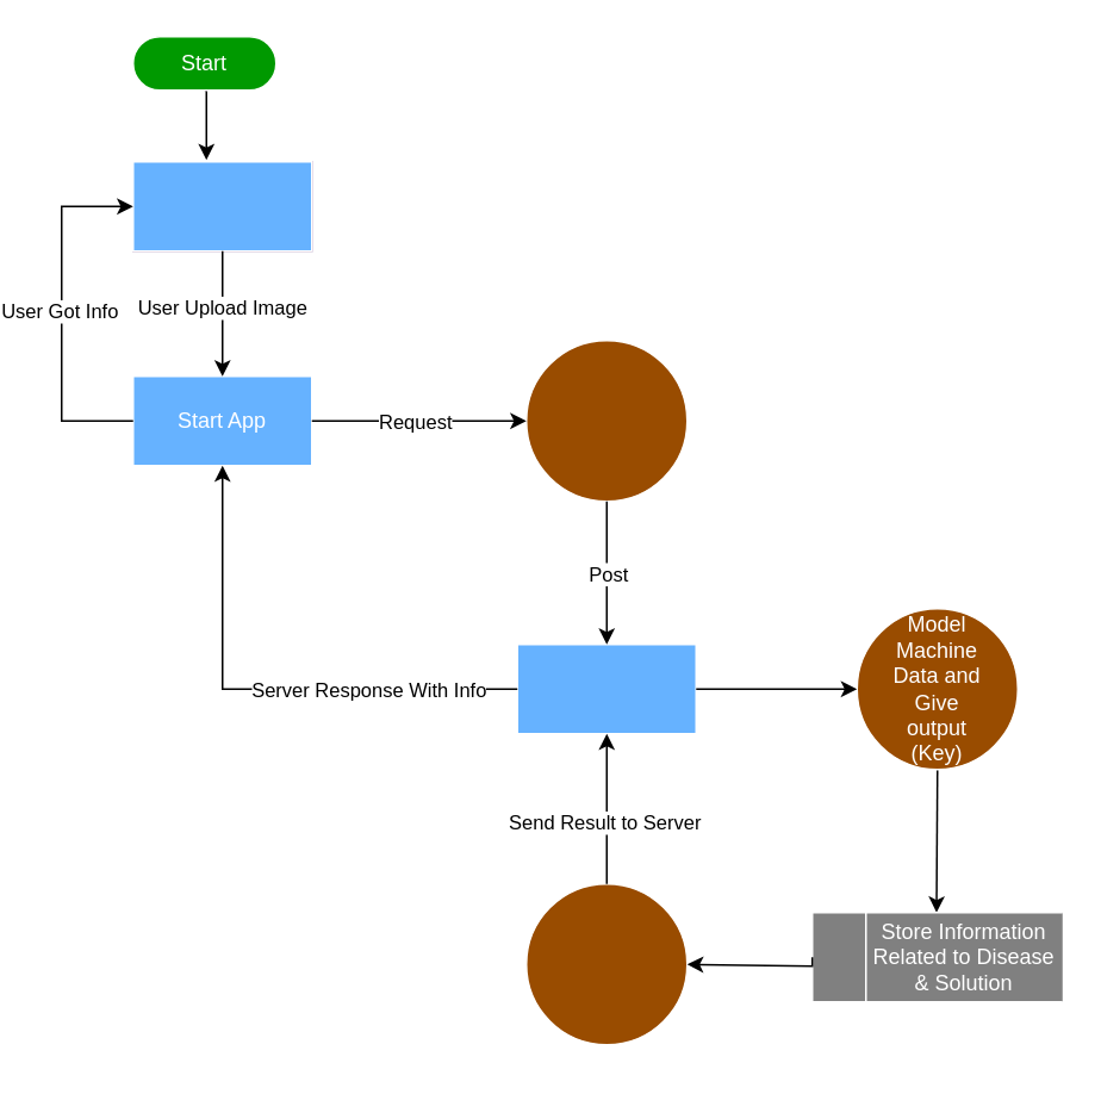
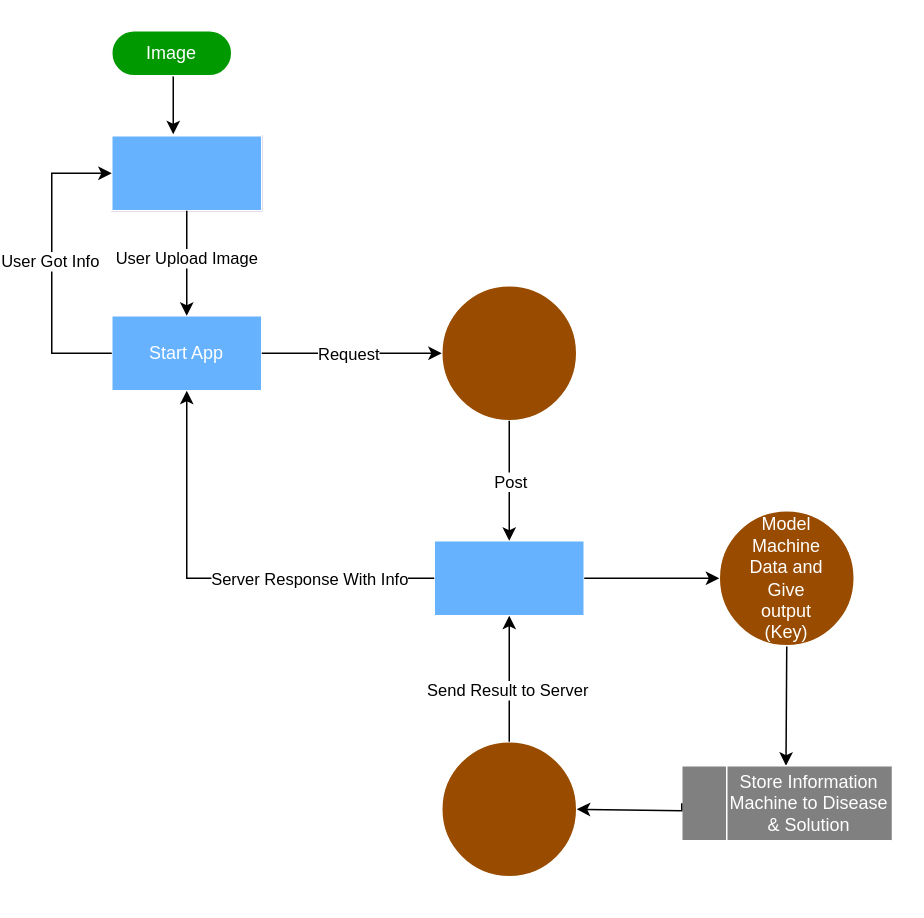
  <mxCell id="0" />
  <mxCell id="1" parent="0" />
  <mxCell id="2" value="" style="group;fillColor=#e1d5e7;strokeColor=#9673a6;" vertex="1" connectable="0" parent="1"><mxGeometry x="60" y="90" width="100" height="50" as="geometry" /></mxCell>
  <mxCell id="3" value="" style="html=1;dashed=0;whiteSpace=wrap;fillColor=#66B2FF;strokeColor=#FFFFFF;" vertex="1" parent="2"><mxGeometry width="100" height="50" as="geometry" /></mxCell>
  <mxCell id="4" value="" style="group" vertex="1" connectable="0" parent="1"><mxGeometry x="60" y="210" width="100" height="50" as="geometry" /></mxCell>
  <mxCell id="5" value="" style="html=1;dashed=0;whiteSpace=wrap;fillColor=#66B2FF;strokeColor=#FFFFFF;" vertex="1" parent="4"><mxGeometry width="100" height="50" as="geometry" /></mxCell>
  <mxCell id="6" value="&lt;font color=&quot;#ffffff&quot;&gt;Start App&lt;br&gt;&lt;/font&gt;" style="text;html=1;strokeColor=none;fillColor=none;align=center;verticalAlign=middle;whiteSpace=wrap;rounded=0;" vertex="1" parent="4"><mxGeometry x="20" y="10" width="60" height="30" as="geometry" /></mxCell>
  <mxCell id="7" style="edgeStyle=orthogonalEdgeStyle;rounded=0;orthogonalLoop=1;jettySize=auto;html=1;exitX=0.5;exitY=1;exitDx=0;exitDy=0;entryX=0.5;entryY=0;entryDx=0;entryDy=0;" edge="1" parent="1" source="3" target="5"><mxGeometry relative="1" as="geometry" /></mxCell>
  <mxCell id="8" value="User Upload Image" style="edgeLabel;html=1;align=center;verticalAlign=middle;resizable=0;points=[];" vertex="1" connectable="0" parent="7"><mxGeometry x="-0.114" y="-1" relative="1" as="geometry"><mxPoint as="offset" /></mxGeometry></mxCell>
  <mxCell id="9" value="" style="group" vertex="1" connectable="0" parent="1"><mxGeometry x="280" y="190" width="90" height="90" as="geometry" /></mxCell>
  <mxCell id="10" value="" style="shape=ellipse;html=1;dashed=0;whiteSpace=wrap;perimeter=ellipsePerimeter;strokeColor=#FFFFFF;fillColor=#994C00;" vertex="1" parent="9"><mxGeometry width="90" height="90" as="geometry" /></mxCell>
  <mxCell id="11" style="edgeStyle=orthogonalEdgeStyle;rounded=0;orthogonalLoop=1;jettySize=auto;html=1;exitX=1;exitY=0.5;exitDx=0;exitDy=0;entryX=0;entryY=0.5;entryDx=0;entryDy=0;" edge="1" parent="1" source="5" target="10"><mxGeometry relative="1" as="geometry" /></mxCell>
  <mxCell id="12" value="Post" style="edgeLabel;html=1;align=center;verticalAlign=middle;resizable=0;points=[];" vertex="1" connectable="0" parent="11"><mxGeometry x="-0.1" y="1" relative="1" as="geometry"><mxPoint as="offset" /></mxGeometry></mxCell>
  <mxCell id="13" value="Request" style="edgeLabel;html=1;align=center;verticalAlign=middle;resizable=0;points=[];" vertex="1" connectable="0" parent="11"><mxGeometry x="-0.058" relative="1" as="geometry"><mxPoint as="offset" /></mxGeometry></mxCell>
  <mxCell id="14" value="" style="group" vertex="1" connectable="0" parent="1"><mxGeometry x="275" y="360" width="100" height="50" as="geometry" /></mxCell>
  <mxCell id="15" value="" style="html=1;dashed=0;whiteSpace=wrap;fillColor=#66B2FF;strokeColor=#FFFFFF;" vertex="1" parent="14"><mxGeometry width="100" height="50" as="geometry" /></mxCell>
  <mxCell id="16" style="edgeStyle=orthogonalEdgeStyle;rounded=0;orthogonalLoop=1;jettySize=auto;html=1;exitX=0.5;exitY=1;exitDx=0;exitDy=0;entryX=0.5;entryY=0;entryDx=0;entryDy=0;" edge="1" parent="1" source="10" target="15"><mxGeometry relative="1" as="geometry" /></mxCell>
  <mxCell id="17" value="Post" style="edgeLabel;html=1;align=center;verticalAlign=middle;resizable=0;points=[];" vertex="1" connectable="0" parent="16"><mxGeometry x="0.006" relative="1" as="geometry"><mxPoint as="offset" /></mxGeometry></mxCell>
  <mxCell id="18" value="" style="group" vertex="1" connectable="0" parent="1"><mxGeometry x="465" y="340" width="90" height="90" as="geometry" /></mxCell>
  <mxCell id="19" style="edgeStyle=orthogonalEdgeStyle;rounded=0;orthogonalLoop=1;jettySize=auto;html=1;exitX=0.5;exitY=1;exitDx=0;exitDy=0;" edge="1" parent="18" source="20"><mxGeometry relative="1" as="geometry"><mxPoint x="44.5" y="170" as="targetPoint" /></mxGeometry></mxCell>
  <mxCell id="20" value="" style="shape=ellipse;html=1;dashed=0;whiteSpace=wrap;perimeter=ellipsePerimeter;strokeColor=#FFFFFF;fillColor=#994C00;" vertex="1" parent="18"><mxGeometry width="90" height="90" as="geometry" /></mxCell>
  <mxCell id="21" value="&lt;font color=&quot;#ffffff&quot;&gt;Model Machine Data and Give output (Key)&lt;br&gt;&lt;/font&gt;" style="text;html=1;strokeColor=none;fillColor=none;align=center;verticalAlign=middle;whiteSpace=wrap;rounded=0;" vertex="1" parent="18"><mxGeometry x="15" y="30" width="60" height="30" as="geometry" /></mxCell>
  <mxCell id="22" style="edgeStyle=orthogonalEdgeStyle;rounded=0;orthogonalLoop=1;jettySize=auto;html=1;entryX=0;entryY=0.5;entryDx=0;entryDy=0;exitX=1;exitY=0.5;exitDx=0;exitDy=0;" edge="1" parent="1" source="15" target="20"><mxGeometry relative="1" as="geometry"><mxPoint x="510" y="260" as="sourcePoint" /><Array as="points"><mxPoint x="400" y="385" /><mxPoint x="400" y="385" /></Array></mxGeometry></mxCell>
  <mxCell id="23" value="" style="group" vertex="1" connectable="0" parent="1"><mxGeometry x="440" y="510" width="140" height="50" as="geometry" /></mxCell>
  <mxCell id="24" value="" style="html=1;dashed=0;whiteSpace=wrap;shape=mxgraph.dfd.dataStoreID;align=left;spacingLeft=3;points=[[0,0],[0.5,0],[1,0],[0,0.5],[1,0.5],[0,1],[0.5,1],[1,1]];fillColor=#808080;strokeColor=#FFFFFF;" vertex="1" parent="23"><mxGeometry width="140" height="50" as="geometry" /></mxCell>
- <mxCell id="25" value="&lt;font color=&quot;#ffffff&quot;&gt;Store Information Related to Disease &amp;amp; Solution&lt;/font&gt;" style="text;html=1;strokeColor=none;fillColor=none;align=center;verticalAlign=middle;whiteSpace=wrap;rounded=0;" vertex="1" parent="23"><mxGeometry x="30" y="10" width="110" height="30" as="geometry" /></mxCell>
+ <mxCell id="25" value="&lt;font color=&quot;#ffffff&quot;&gt;Store Information Machine to Disease &amp;amp; Solution&lt;/font&gt;" style="text;html=1;strokeColor=none;fillColor=none;align=center;verticalAlign=middle;whiteSpace=wrap;rounded=0;" vertex="1" parent="23"><mxGeometry x="30" y="10" width="110" height="30" as="geometry" /></mxCell>
  <mxCell id="26" value="" style="group" vertex="1" connectable="0" parent="1"><mxGeometry x="280" y="500" width="90" height="90" as="geometry" /></mxCell>
  <mxCell id="27" value="" style="shape=ellipse;html=1;dashed=0;whiteSpace=wrap;perimeter=ellipsePerimeter;strokeColor=#FFFFFF;fillColor=#994C00;" vertex="1" parent="26"><mxGeometry y="-6" width="90" height="90" as="geometry" /></mxCell>
  <mxCell id="28" style="edgeStyle=orthogonalEdgeStyle;rounded=0;orthogonalLoop=1;jettySize=auto;html=1;entryX=0;entryY=0.5;entryDx=0;entryDy=0;" edge="1" parent="1" target="3"><mxGeometry relative="1" as="geometry"><mxPoint x="60" y="235" as="sourcePoint" /><Array as="points"><mxPoint x="20" y="235" /><mxPoint x="20" y="115" /></Array></mxGeometry></mxCell>
  <mxCell id="29" value="User Got Info" style="edgeLabel;html=1;align=center;verticalAlign=middle;resizable=0;points=[];" vertex="1" connectable="0" parent="28"><mxGeometry x="0.025" y="2" relative="1" as="geometry"><mxPoint as="offset" /></mxGeometry></mxCell>
  <mxCell id="30" style="edgeStyle=orthogonalEdgeStyle;rounded=0;orthogonalLoop=1;jettySize=auto;html=1;exitX=0.5;exitY=1;exitDx=0;exitDy=0;entryX=0.41;entryY=-0.02;entryDx=0;entryDy=0;entryPerimeter=0;" edge="1" parent="1" source="33" target="3"><mxGeometry relative="1" as="geometry" /></mxCell>
  <mxCell id="31" value="" style="group" vertex="1" connectable="0" parent="1"><mxGeometry x="60" y="20" width="80" height="30" as="geometry" /></mxCell>
  <mxCell id="32" value="" style="html=1;dashed=0;whiteSpace=wrap;shape=mxgraph.dfd.start;fillColor=#009900;strokeColor=#FFFFFF;" vertex="1" parent="31"><mxGeometry width="80" height="30" as="geometry" /></mxCell>
- <mxCell id="33" value="&lt;font color=&quot;#ffffff&quot;&gt;Start&lt;/font&gt;" style="text;html=1;strokeColor=none;fillColor=none;align=center;verticalAlign=middle;whiteSpace=wrap;rounded=0;" vertex="1" parent="31"><mxGeometry x="20" width="40" height="30" as="geometry" /></mxCell>
+ <mxCell id="33" value="&lt;font color=&quot;#ffffff&quot;&gt;Image&lt;/font&gt;" style="text;html=1;strokeColor=none;fillColor=none;align=center;verticalAlign=middle;whiteSpace=wrap;rounded=0;" vertex="1" parent="31"><mxGeometry x="20" width="40" height="30" as="geometry" /></mxCell>
  <mxCell id="34" style="edgeStyle=orthogonalEdgeStyle;rounded=0;orthogonalLoop=1;jettySize=auto;html=1;exitX=0.5;exitY=0;exitDx=0;exitDy=0;entryX=0.5;entryY=1;entryDx=0;entryDy=0;" edge="1" parent="1" source="27" target="15"><mxGeometry relative="1" as="geometry" /></mxCell>
  <mxCell id="35" value="Send Result to Server" style="edgeLabel;html=1;align=center;verticalAlign=middle;resizable=0;points=[];" vertex="1" connectable="0" parent="34"><mxGeometry x="-0.155" y="2" relative="1" as="geometry"><mxPoint as="offset" /></mxGeometry></mxCell>
  <mxCell id="36" style="edgeStyle=orthogonalEdgeStyle;rounded=0;orthogonalLoop=1;jettySize=auto;html=1;exitX=0;exitY=0.5;exitDx=0;exitDy=0;entryX=1;entryY=0.5;entryDx=0;entryDy=0;" edge="1" parent="1" source="24" target="27"><mxGeometry relative="1" as="geometry"><mxPoint x="360" y="540" as="targetPoint" /><Array as="points"><mxPoint x="440" y="540" /><mxPoint x="370" y="540" /></Array></mxGeometry></mxCell>
  <mxCell id="37" style="edgeStyle=orthogonalEdgeStyle;rounded=0;orthogonalLoop=1;jettySize=auto;html=1;exitX=0;exitY=0.5;exitDx=0;exitDy=0;entryX=0.5;entryY=1;entryDx=0;entryDy=0;" edge="1" parent="1" source="15" target="5"><mxGeometry relative="1" as="geometry" /></mxCell>
  <mxCell id="38" value="Server Response With Info" style="edgeLabel;html=1;align=center;verticalAlign=middle;resizable=0;points=[];" vertex="1" connectable="0" parent="37"><mxGeometry x="-0.191" y="-1" relative="1" as="geometry"><mxPoint x="33" y="1" as="offset" /></mxGeometry></mxCell>
